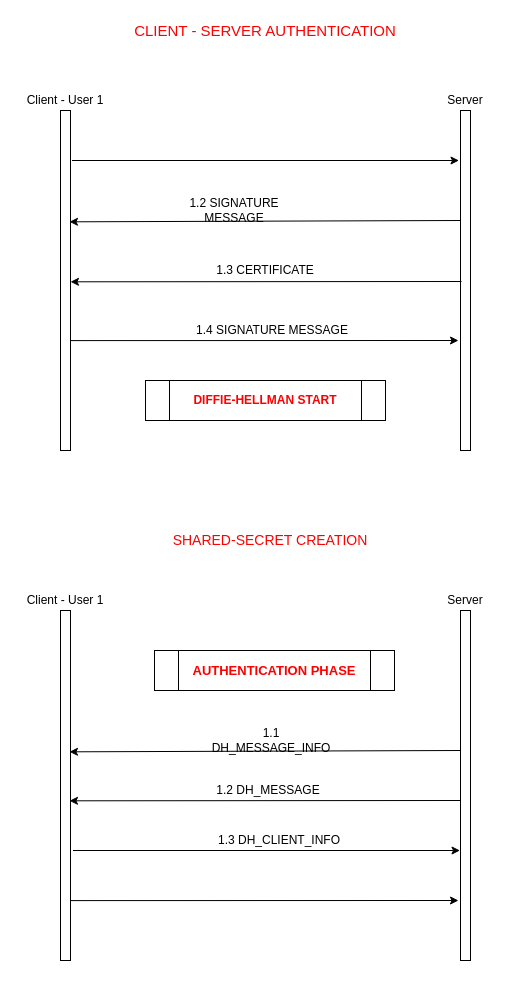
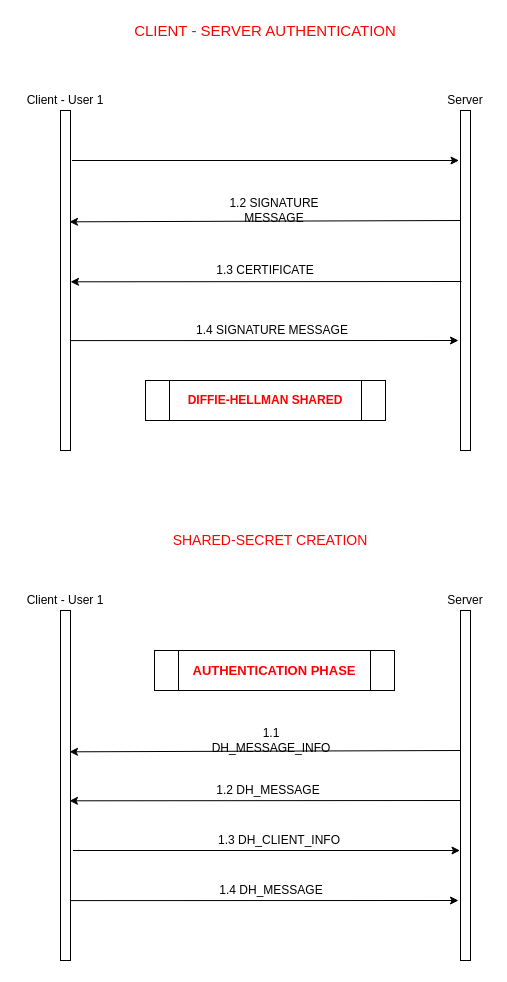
  <mxCell id="0" />
  <mxCell id="1" parent="0" />
  <mxCell id="2" value="" style="html=1;points=[];perimeter=orthogonalPerimeter;" vertex="1" parent="1"><mxGeometry x="60" y="110" width="10" height="340" as="geometry" /></mxCell>
  <mxCell id="3" value="" style="html=1;points=[];perimeter=orthogonalPerimeter;" vertex="1" parent="1"><mxGeometry x="460" y="110" width="10" height="340" as="geometry" /></mxCell>
  <mxCell id="4" value="Client - User 1" style="text;html=1;strokeColor=none;fillColor=none;align=center;verticalAlign=middle;whiteSpace=wrap;rounded=0;" vertex="1" parent="1"><mxGeometry x="20" y="90" width="90" height="20" as="geometry" /></mxCell>
  <mxCell id="5" value="Server" style="text;html=1;strokeColor=none;fillColor=none;align=center;verticalAlign=middle;whiteSpace=wrap;rounded=0;" vertex="1" parent="1"><mxGeometry x="445" y="90" width="40" height="20" as="geometry" /></mxCell>
  <mxCell id="6" value="" style="endArrow=classic;html=1;" edge="1" parent="1"><mxGeometry width="50" height="50" relative="1" as="geometry"><mxPoint x="71.5" y="160" as="sourcePoint" /><mxPoint x="458.5" y="160" as="targetPoint" /></mxGeometry></mxCell>
  <mxCell id="7" value="" style="endArrow=classic;html=1;" edge="1" parent="1"><mxGeometry width="50" height="50" relative="1" as="geometry"><mxPoint x="461" y="281" as="sourcePoint" /><mxPoint x="70" y="281.32" as="targetPoint" /></mxGeometry></mxCell>
  <mxCell id="8" value="" style="endArrow=classic;html=1;entryX=-0.2;entryY=0.37;entryDx=0;entryDy=0;entryPerimeter=0;" edge="1" parent="1"><mxGeometry width="50" height="50" relative="1" as="geometry"><mxPoint x="70" y="340.1" as="sourcePoint" /><mxPoint x="458" y="340" as="targetPoint" /></mxGeometry></mxCell>
  <mxCell id="9" value="" style="endArrow=classic;html=1;exitX=0.1;exitY=0.404;exitDx=0;exitDy=0;exitPerimeter=0;" edge="1" parent="1"><mxGeometry width="50" height="50" relative="1" as="geometry"><mxPoint x="460" y="220" as="sourcePoint" /><mxPoint x="69" y="221.32" as="targetPoint" /></mxGeometry></mxCell>
  <mxCell id="10" value="&lt;font style=&quot;font-size: 15px&quot; color=&quot;#FF0000&quot;&gt;CLIENT - SERVER AUTHENTICATION&lt;br&gt;&lt;/font&gt;" style="text;html=1;strokeColor=none;fillColor=none;align=center;verticalAlign=middle;whiteSpace=wrap;rounded=0;" vertex="1" parent="1"><mxGeometry x="100" y="20" width="330" height="20" as="geometry" /></mxCell>
- <mxCell id="11" value="1.2 SIGNATURE MESSAGE" style="text;html=1;strokeColor=none;fillColor=none;align=center;verticalAlign=middle;whiteSpace=wrap;rounded=0;" vertex="1" parent="1"><mxGeometry x="159" y="200" width="150" height="20" as="geometry" /></mxCell>
+ <mxCell id="11" value="1.2 SIGNATURE MESSAGE" style="text;html=1;strokeColor=none;fillColor=none;align=center;verticalAlign=middle;whiteSpace=wrap;rounded=0;" vertex="1" parent="1"><mxGeometry x="199" y="200" width="150" height="20" as="geometry" /></mxCell>
  <mxCell id="12" value="1.3 CERTIFICATE" style="text;html=1;strokeColor=none;fillColor=none;align=center;verticalAlign=middle;whiteSpace=wrap;rounded=0;" vertex="1" parent="1"><mxGeometry x="195" y="260" width="140" height="20" as="geometry" /></mxCell>
  <mxCell id="13" value="1.4 SIGNATURE MESSAGE" style="text;html=1;strokeColor=none;fillColor=none;align=center;verticalAlign=middle;whiteSpace=wrap;rounded=0;" vertex="1" parent="1"><mxGeometry x="194" y="320" width="156" height="20" as="geometry" /></mxCell>
- <mxCell id="14" value="&lt;font color=&quot;#FF0000&quot;&gt;&lt;b&gt;DIFFIE-HELLMAN START&lt;br&gt;&lt;/b&gt;&lt;/font&gt;" style="shape=process;whiteSpace=wrap;html=1;backgroundOutline=1;" vertex="1" parent="1"><mxGeometry x="145" y="380" width="240" height="40" as="geometry" /></mxCell>
+ <mxCell id="14" value="&lt;font color=&quot;#FF0000&quot;&gt;&lt;b&gt;DIFFIE-HELLMAN SHARED&lt;br&gt;&lt;/b&gt;&lt;/font&gt;" style="shape=process;whiteSpace=wrap;html=1;backgroundOutline=1;" vertex="1" parent="1"><mxGeometry x="145" y="380" width="240" height="40" as="geometry" /></mxCell>
  <mxCell id="15" value="&lt;font style=&quot;font-size: 14px&quot; color=&quot;#FF0000&quot;&gt;SHARED-SECRET CREATION&lt;br&gt;&lt;/font&gt;" style="text;html=1;strokeColor=none;fillColor=none;align=center;verticalAlign=middle;whiteSpace=wrap;rounded=0;" vertex="1" parent="1"><mxGeometry x="105" y="530" width="330" height="20" as="geometry" /></mxCell>
  <mxCell id="16" value="" style="html=1;points=[];perimeter=orthogonalPerimeter;" vertex="1" parent="1"><mxGeometry x="60" y="610" width="10" height="350" as="geometry" /></mxCell>
  <mxCell id="17" value="" style="html=1;points=[];perimeter=orthogonalPerimeter;" vertex="1" parent="1"><mxGeometry x="460" y="610" width="10" height="350" as="geometry" /></mxCell>
  <mxCell id="18" value="Client - User 1" style="text;html=1;strokeColor=none;fillColor=none;align=center;verticalAlign=middle;whiteSpace=wrap;rounded=0;" vertex="1" parent="1"><mxGeometry x="20" y="590" width="90" height="20" as="geometry" /></mxCell>
  <mxCell id="19" value="Server" style="text;html=1;strokeColor=none;fillColor=none;align=center;verticalAlign=middle;whiteSpace=wrap;rounded=0;" vertex="1" parent="1"><mxGeometry x="445" y="590" width="40" height="20" as="geometry" /></mxCell>
  <mxCell id="20" value="" style="endArrow=classic;html=1;" edge="1" parent="1"><mxGeometry width="50" height="50" relative="1" as="geometry"><mxPoint x="72.5" y="850" as="sourcePoint" /><mxPoint x="459.5" y="850" as="targetPoint" /></mxGeometry></mxCell>
  <mxCell id="21" value="" style="endArrow=classic;html=1;" edge="1" parent="1"><mxGeometry width="50" height="50" relative="1" as="geometry"><mxPoint x="460" y="800" as="sourcePoint" /><mxPoint x="69" y="800.32" as="targetPoint" /></mxGeometry></mxCell>
  <mxCell id="22" value="" style="endArrow=classic;html=1;entryX=-0.2;entryY=0.37;entryDx=0;entryDy=0;entryPerimeter=0;" edge="1" parent="1"><mxGeometry width="50" height="50" relative="1" as="geometry"><mxPoint x="70" y="900.1" as="sourcePoint" /><mxPoint x="458" y="900" as="targetPoint" /></mxGeometry></mxCell>
  <mxCell id="23" value="" style="endArrow=classic;html=1;exitX=0.1;exitY=0.404;exitDx=0;exitDy=0;exitPerimeter=0;" edge="1" parent="1"><mxGeometry width="50" height="50" relative="1" as="geometry"><mxPoint x="460" y="750" as="sourcePoint" /><mxPoint x="69" y="751.32" as="targetPoint" /></mxGeometry></mxCell>
  <mxCell id="24" value="1.1 DH_MESSAGE_INFO" style="text;html=1;strokeColor=none;fillColor=none;align=center;verticalAlign=middle;whiteSpace=wrap;rounded=0;" vertex="1" parent="1"><mxGeometry x="201" y="730" width="140" height="20" as="geometry" /></mxCell>
  <mxCell id="25" value="1.2 DH_MESSAGE" style="text;html=1;strokeColor=none;fillColor=none;align=center;verticalAlign=middle;whiteSpace=wrap;rounded=0;" vertex="1" parent="1"><mxGeometry x="193" y="780" width="150" height="20" as="geometry" /></mxCell>
  <mxCell id="26" value="&lt;b&gt;&lt;font style=&quot;font-size: 13px&quot; color=&quot;#FF0000&quot;&gt;AUTHENTICATION PHASE&lt;br&gt;&lt;/font&gt;&lt;/b&gt;" style="shape=process;whiteSpace=wrap;html=1;backgroundOutline=1;" vertex="1" parent="1"><mxGeometry x="154" y="650" width="240" height="40" as="geometry" /></mxCell>
  <mxCell id="27" value="1.3 DH_CLIENT_INFO" style="text;html=1;strokeColor=none;fillColor=none;align=center;verticalAlign=middle;whiteSpace=wrap;rounded=0;" vertex="1" parent="1"><mxGeometry x="209" y="830" width="140" height="20" as="geometry" /></mxCell>
+ <mxCell id="28" value="1.4 DH_MESSAGE" style="text;html=1;strokeColor=none;fillColor=none;align=center;verticalAlign=middle;whiteSpace=wrap;rounded=0;" vertex="1" parent="1"><mxGeometry x="196" y="880" width="150" height="20" as="geometry" /></mxCell>
